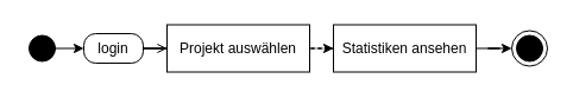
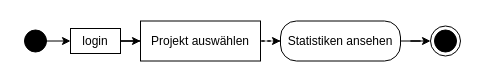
  <mxCell id="0" />
  <mxCell id="1" parent="0" />
  <mxCell id="2" style="edgeStyle=orthogonalEdgeStyle;rounded=0;orthogonalLoop=1;jettySize=auto;html=1;entryX=0;entryY=0.5;entryDx=0;entryDy=0;strokeColor=#000000;" edge="1" parent="1" target="5"><mxGeometry relative="1" as="geometry"><mxPoint x="40" y="40.517" as="sourcePoint" /></mxGeometry></mxCell>
  <mxCell id="3" value="" style="ellipse;html=1;shape=startState;fillColor=#000000;" vertex="1" parent="1"><mxGeometry x="20" y="25.5" width="30" height="30" as="geometry" /></mxCell>
- <mxCell id="4" style="edgeStyle=orthogonalEdgeStyle;rounded=0;orthogonalLoop=1;jettySize=auto;html=1;strokeColor=#000000;entryX=0;entryY=0.5;entryDx=0;entryDy=0;endArrow=open;" edge="1" parent="1" source="5" target="10"><mxGeometry relative="1" as="geometry"><mxPoint x="100" y="43" as="targetPoint" /></mxGeometry></mxCell>
- <mxCell id="5" value="login" style="rounded=1;whiteSpace=wrap;html=1;arcSize=40;fontColor=#000000;fillColor=none;" vertex="1" parent="1"><mxGeometry x="70" y="28" width="50" height="25" as="geometry" /></mxCell>
+ <mxCell id="4" style="edgeStyle=orthogonalEdgeStyle;rounded=0;orthogonalLoop=1;jettySize=auto;html=1;strokeColor=#000000;entryX=0;entryY=0.5;entryDx=0;entryDy=0;" edge="1" parent="1" source="5" target="10"><mxGeometry relative="1" as="geometry"><mxPoint x="100" y="43" as="targetPoint" /></mxGeometry></mxCell>
+ <mxCell id="5" value="login" style="whiteSpace=wrap;html=1;arcSize=40;fontColor=#000000;fillColor=none;rounded=0;" vertex="1" parent="1"><mxGeometry x="70" y="28" width="50" height="25" as="geometry" /></mxCell>
  <mxCell id="6" value="" style="ellipse;html=1;shape=endState;fillColor=#000000;" vertex="1" parent="1"><mxGeometry x="430" y="25.5" width="30" height="30" as="geometry" /></mxCell>
  <mxCell id="7" style="edgeStyle=orthogonalEdgeStyle;rounded=0;orthogonalLoop=1;jettySize=auto;html=1;entryX=0;entryY=0.5;entryDx=0;entryDy=0;" edge="1" parent="1" source="8" target="6"><mxGeometry relative="1" as="geometry" /></mxCell>
- <mxCell id="8" value="Statistiken ansehen" style="whiteSpace=wrap;html=1;arcSize=40;fontColor=#000000;fillColor=none;rounded=0;" vertex="1" parent="1"><mxGeometry x="280" y="20.5" width="120" height="40" as="geometry" /></mxCell>
+ <mxCell id="8" value="Statistiken ansehen" style="rounded=1;whiteSpace=wrap;html=1;arcSize=40;fontColor=#000000;fillColor=none;" vertex="1" parent="1"><mxGeometry x="280" y="20.5" width="120" height="40" as="geometry" /></mxCell>
  <mxCell id="9" style="edgeStyle=orthogonalEdgeStyle;rounded=0;orthogonalLoop=1;jettySize=auto;html=1;entryX=0;entryY=0.5;entryDx=0;entryDy=0;dashed=1;" edge="1" parent="1" source="10" target="8"><mxGeometry relative="1" as="geometry" /></mxCell>
  <mxCell id="10" value="Projekt auswählen" style="whiteSpace=wrap;html=1;arcSize=40;fontColor=#000000;fillColor=none;rounded=0;" vertex="1" parent="1"><mxGeometry x="140" y="20.5" width="120" height="40" as="geometry" /></mxCell>
